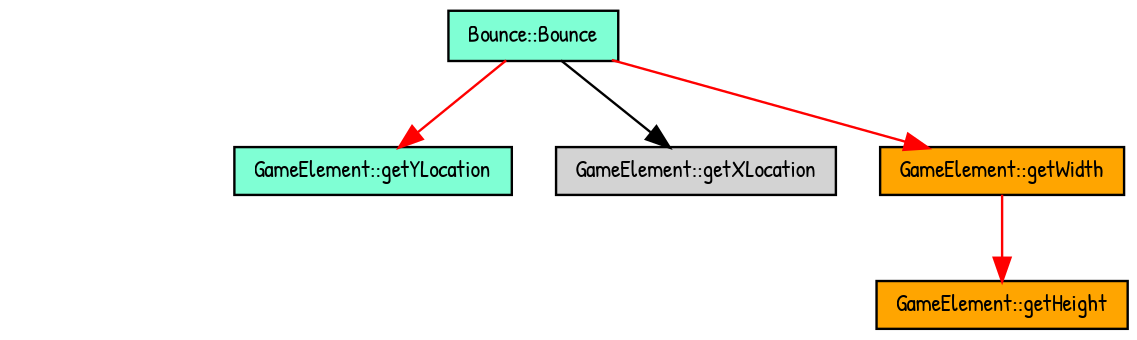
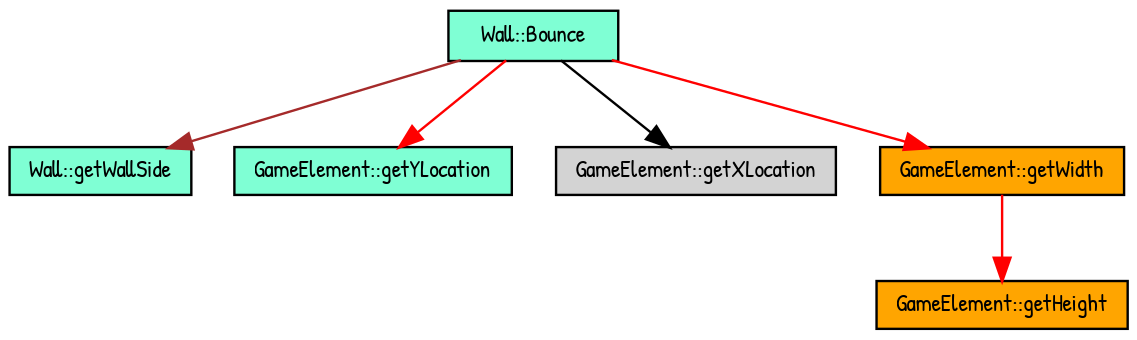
  digraph {
    fontname="Patrick Hand"
    rankdir=TB
    node [color=black fillcolor=aquamarine fontname="Patrick Hand" fontsize=10 shape=record style=filled]
    edge [color=red fontname="Patrick Hand" fontsize=10 labelfontname=Helvetica labelfontsize=10 style=solid]
-   n1 [fontcolor=black height=0.2 label="Bounce::Bounce" width=0.4]
+   n1 [fontcolor=black height=0.2 label="Wall::Bounce" width=0.4]
+   n2 [height=0.2 label="Wall::getWallSide" width=0.4]
    n3 [height=0.2 label="GameElement::getYLocation" width=0.4]
    n4 [fillcolor=lightgrey height=0.2 label="GameElement::getXLocation" width=0.4]
    n5 [fillcolor=orange height=0.2 label="GameElement::getWidth" width=0.4]
    n6 [fillcolor=orange height=0.2 label="GameElement::getHeight" width=0.4]
+   n1 -> n2 [color=brown]
    n1 -> n3
    n1 -> n4 [color=black]
    n1 -> n5
    n5 -> n6
  }
